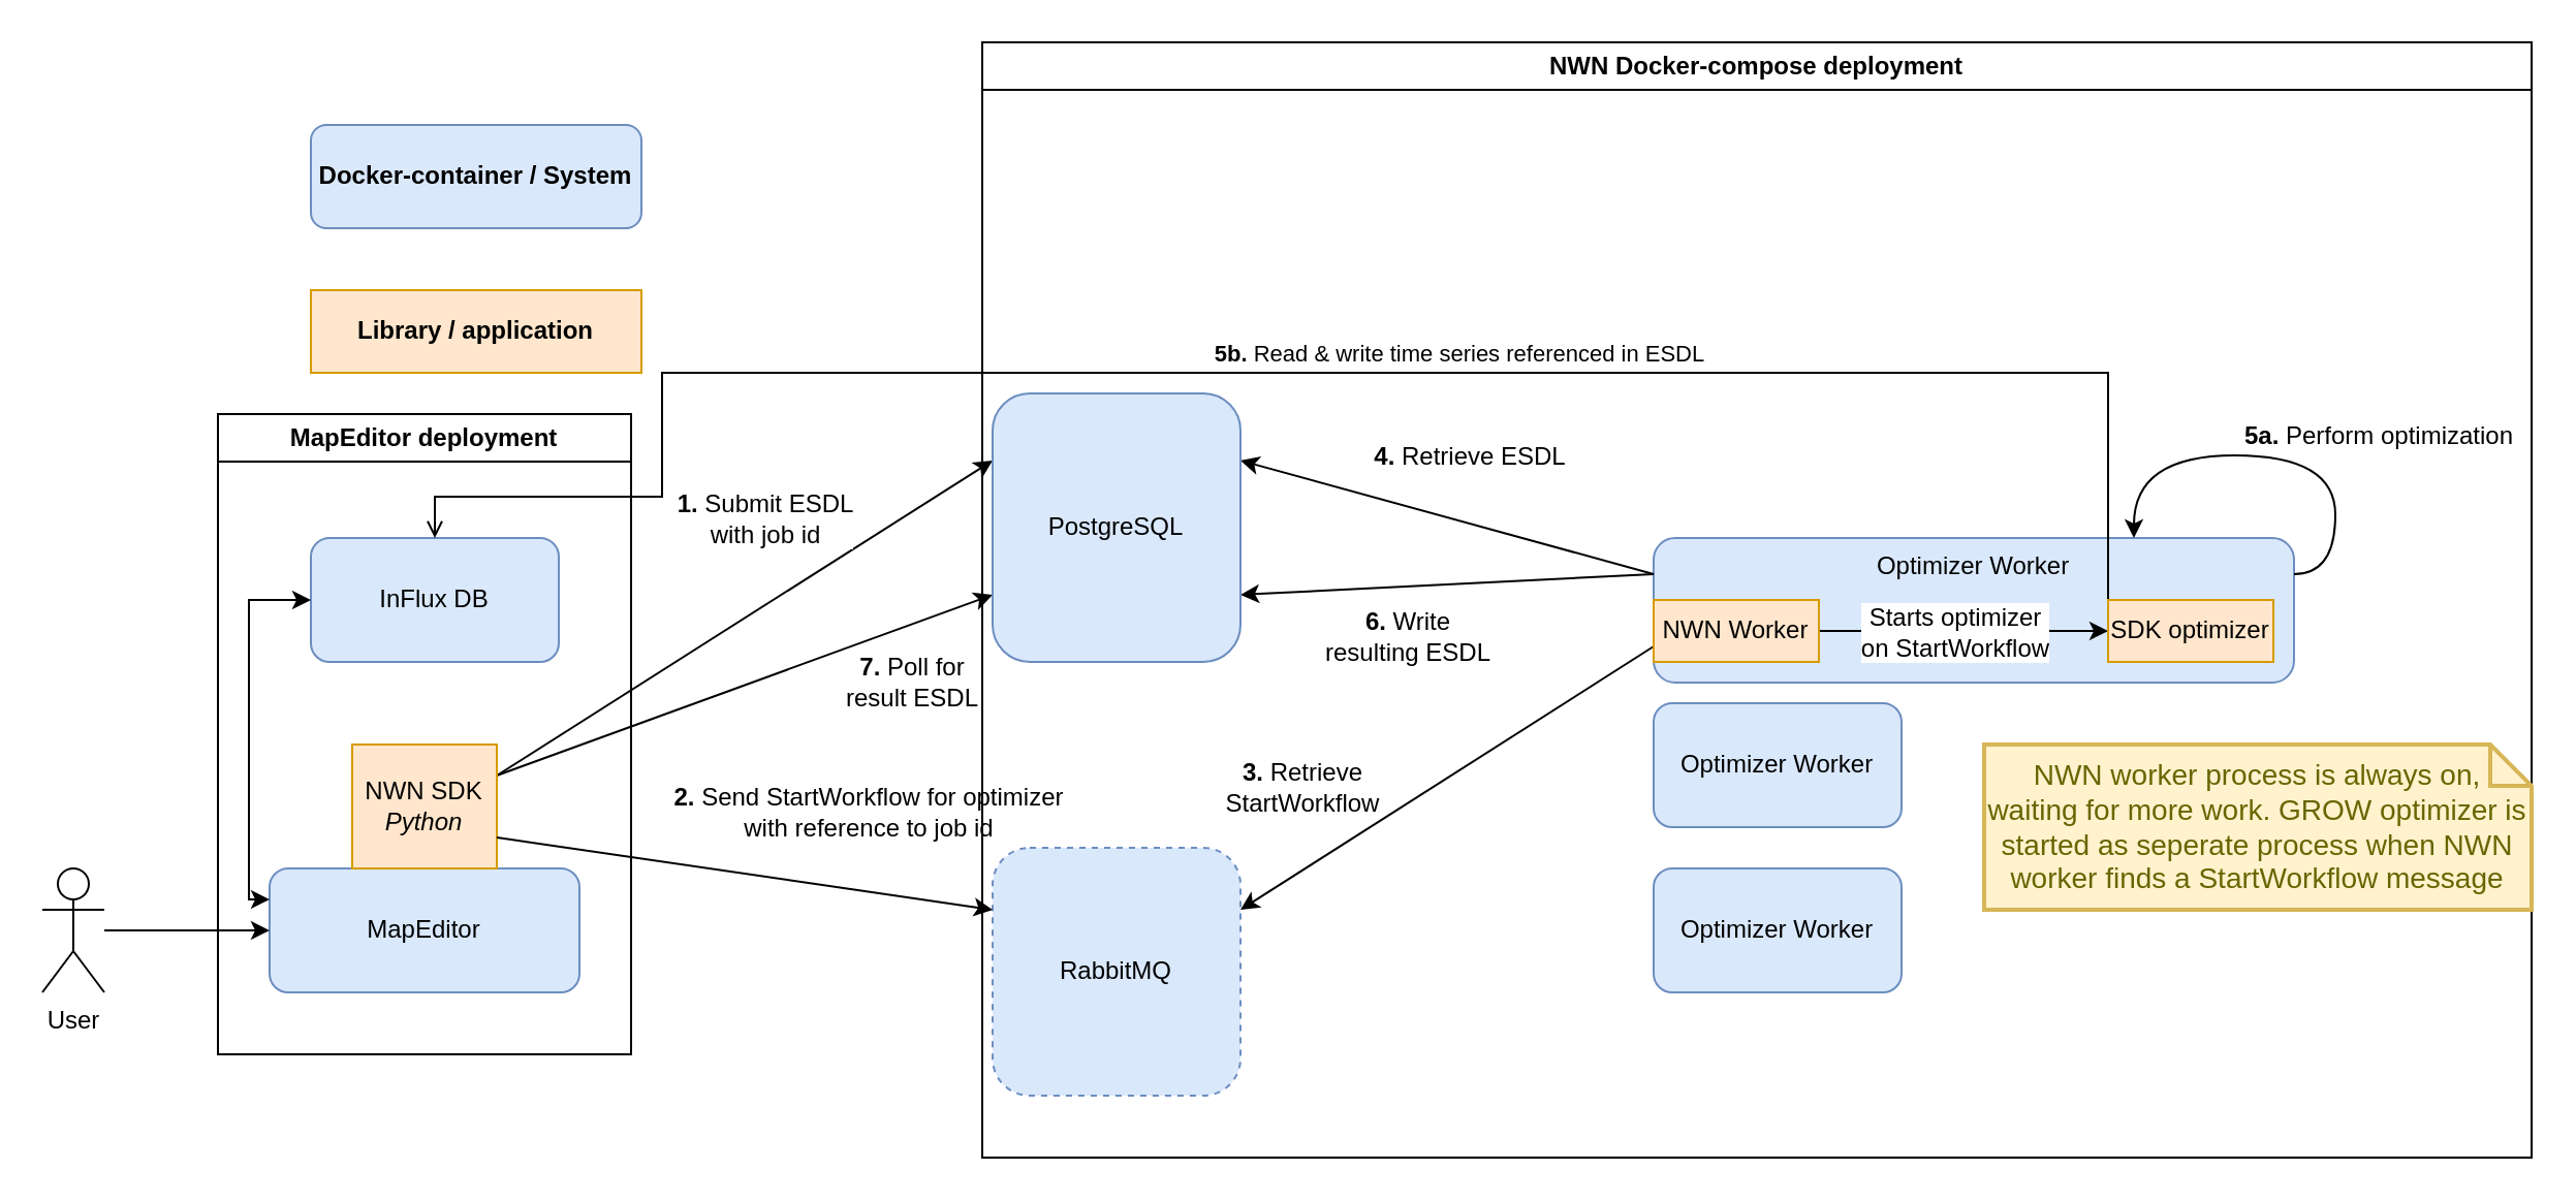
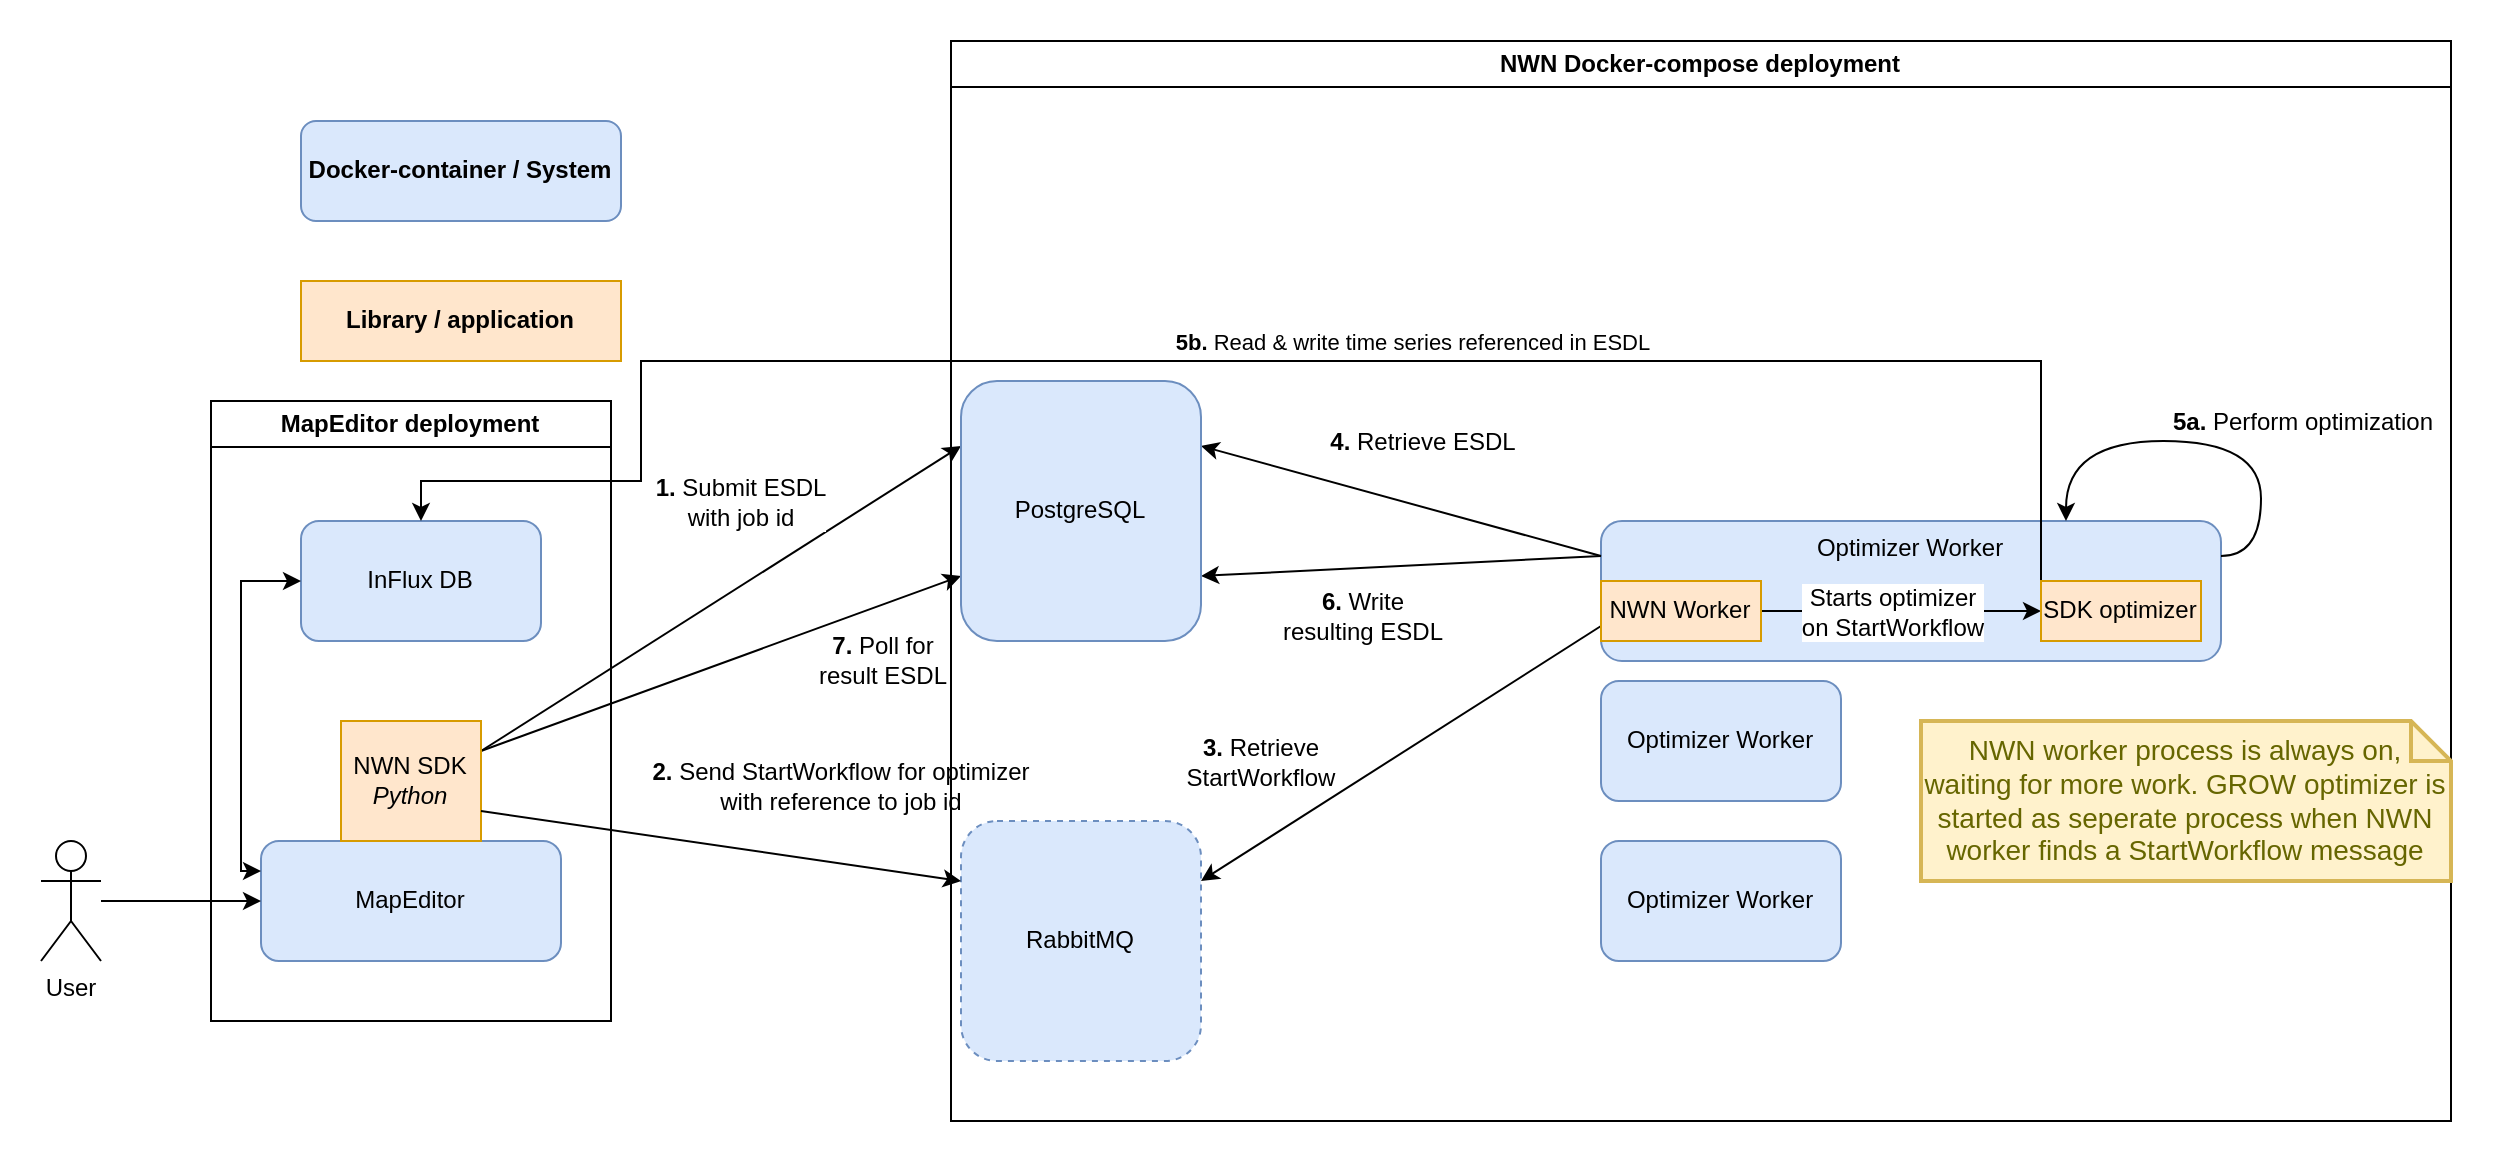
  <mxCell id="0" />
  <mxCell id="1" parent="0" />
  <mxCell id="2" value="Optimizer Worker" style="rounded=1;whiteSpace=wrap;html=1;verticalAlign=top;fillColor=#dae8fc;strokeColor=#6c8ebf;" parent="1" vertex="1"><mxGeometry x="800" y="260" width="310" height="70" as="geometry" /></mxCell>
  <mxCell id="3" value="MapEditor" style="rounded=1;whiteSpace=wrap;html=1;fillColor=#dae8fc;strokeColor=#6c8ebf;" parent="1" vertex="1"><mxGeometry x="130" y="420" width="150" height="60" as="geometry" /></mxCell>
  <mxCell id="4" style="edgeStyle=none;rounded=0;orthogonalLoop=1;jettySize=auto;html=1;exitX=1;exitY=0.25;exitDx=0;exitDy=0;entryX=0;entryY=0.25;entryDx=0;entryDy=0;fontSize=12;" parent="1" source="8" target="28" edge="1"><mxGeometry relative="1" as="geometry" /></mxCell>
  <mxCell id="5" value="&lt;b&gt;1.&lt;/b&gt; Submit ESDL&lt;br&gt;with job id" style="edgeLabel;html=1;align=center;verticalAlign=middle;resizable=0;points=[];fontSize=12;" parent="4" vertex="1" connectable="0"><mxGeometry x="-0.21" y="-2" relative="1" as="geometry"><mxPoint x="34" y="-66" as="offset" /></mxGeometry></mxCell>
  <mxCell id="6" style="edgeStyle=none;rounded=0;orthogonalLoop=1;jettySize=auto;html=1;exitX=1;exitY=0.25;exitDx=0;exitDy=0;entryX=0;entryY=0.75;entryDx=0;entryDy=0;fontSize=12;" parent="1" source="8" target="28" edge="1"><mxGeometry relative="1" as="geometry" /></mxCell>
  <mxCell id="7" value="&lt;b&gt;7.&lt;/b&gt;&amp;nbsp;Poll for&lt;br&gt;result ESDL" style="edgeLabel;html=1;align=center;verticalAlign=middle;resizable=0;points=[];fontSize=12;" parent="6" vertex="1" connectable="0"><mxGeometry x="0.606" y="1" relative="1" as="geometry"><mxPoint x="8" y="26" as="offset" /></mxGeometry></mxCell>
  <mxCell id="8" value="NWN SDK&lt;br&gt;&lt;i&gt;Python&lt;/i&gt;" style="rounded=0;whiteSpace=wrap;html=1;fillColor=#ffe6cc;strokeColor=#d79b00;" parent="1" vertex="1"><mxGeometry x="170" y="360" width="70" height="60" as="geometry" /></mxCell>
  <mxCell id="9" value="MapEditor deployment" style="swimlane;whiteSpace=wrap;html=1;" parent="1" vertex="1"><mxGeometry x="105" y="200" width="200" height="310" as="geometry" /></mxCell>
  <mxCell id="10" value="InFlux DB" style="rounded=1;whiteSpace=wrap;html=1;fillColor=#dae8fc;strokeColor=#6c8ebf;" parent="9" vertex="1"><mxGeometry x="45" y="60" width="120" height="60" as="geometry" /></mxCell>
  <mxCell id="11" value="RabbitMQ" style="rounded=1;whiteSpace=wrap;html=1;fillColor=#dae8fc;strokeColor=#6c8ebf;dashed=1;" parent="1" vertex="1"><mxGeometry x="480" y="410" width="120" height="120" as="geometry" /></mxCell>
  <mxCell id="12" value="" style="endArrow=classic;html=1;rounded=0;exitX=1;exitY=0.75;exitDx=0;exitDy=0;entryX=0;entryY=0.25;entryDx=0;entryDy=0;" parent="1" source="8" target="11" edge="1"><mxGeometry width="50" height="50" relative="1" as="geometry"><mxPoint x="340" y="410" as="sourcePoint" /><mxPoint x="390" y="360" as="targetPoint" /></mxGeometry></mxCell>
  <mxCell id="13" value="&lt;b&gt;2.&lt;/b&gt; Send StartWorkflow for optimizer&lt;br&gt;with reference to job id" style="edgeLabel;html=1;align=center;verticalAlign=middle;resizable=0;points=[];fontSize=12;" parent="12" vertex="1" connectable="0"><mxGeometry x="0.092" relative="1" as="geometry"><mxPoint x="49" y="-32" as="offset" /></mxGeometry></mxCell>
  <mxCell id="14" style="rounded=0;orthogonalLoop=1;jettySize=auto;html=1;exitX=0;exitY=0.75;exitDx=0;exitDy=0;entryX=1;entryY=0.25;entryDx=0;entryDy=0;" parent="1" source="2" target="11" edge="1"><mxGeometry relative="1" as="geometry" /></mxCell>
  <mxCell id="15" value="&lt;b&gt;3.&lt;/b&gt; Retrieve&lt;br&gt;StartWorkflow" style="edgeLabel;html=1;align=center;verticalAlign=middle;resizable=0;points=[];fontSize=12;" parent="14" vertex="1" connectable="0"><mxGeometry x="-0.234" y="1" relative="1" as="geometry"><mxPoint x="-94" y="18" as="offset" /></mxGeometry></mxCell>
  <mxCell id="16" style="edgeStyle=none;rounded=0;orthogonalLoop=1;jettySize=auto;html=1;exitX=0;exitY=0.25;exitDx=0;exitDy=0;entryX=1;entryY=0.25;entryDx=0;entryDy=0;fontSize=12;" parent="1" source="2" target="28" edge="1"><mxGeometry relative="1" as="geometry" /></mxCell>
  <mxCell id="17" value="&lt;b&gt;4.&lt;/b&gt; Retrieve ESDL" style="edgeLabel;html=1;align=center;verticalAlign=middle;resizable=0;points=[];fontSize=12;" parent="16" vertex="1" connectable="0"><mxGeometry x="0.475" y="-2" relative="1" as="geometry"><mxPoint x="57" y="-15" as="offset" /></mxGeometry></mxCell>
  <mxCell id="18" style="edgeStyle=none;rounded=0;orthogonalLoop=1;jettySize=auto;html=1;exitX=0;exitY=0.25;exitDx=0;exitDy=0;entryX=1;entryY=0.75;entryDx=0;entryDy=0;fontSize=12;" parent="1" source="2" target="28" edge="1"><mxGeometry relative="1" as="geometry" /></mxCell>
  <mxCell id="19" value="&lt;b&gt;6.&lt;/b&gt; Write&lt;br&gt;resulting ESDL" style="edgeLabel;html=1;align=center;verticalAlign=middle;resizable=0;points=[];fontSize=12;" parent="18" vertex="1" connectable="0"><mxGeometry x="0.447" relative="1" as="geometry"><mxPoint x="25" y="23" as="offset" /></mxGeometry></mxCell>
- <mxCell id="20" style="edgeStyle=orthogonalEdgeStyle;rounded=0;orthogonalLoop=1;jettySize=auto;html=1;exitX=0;exitY=0;exitDx=0;exitDy=0;entryX=0.5;entryY=0;entryDx=0;entryDy=0;endArrow=open;" parent="1" source="27" target="10" edge="1"><mxGeometry relative="1" as="geometry"><Array as="points"><mxPoint x="1020" y="180" /><mxPoint x="320" y="180" /><mxPoint x="320" y="240" /><mxPoint x="210" y="240" /></Array></mxGeometry></mxCell>
+ <mxCell id="20" style="edgeStyle=orthogonalEdgeStyle;rounded=0;orthogonalLoop=1;jettySize=auto;html=1;exitX=0;exitY=0;exitDx=0;exitDy=0;entryX=0.5;entryY=0;entryDx=0;entryDy=0;" parent="1" source="27" target="10" edge="1"><mxGeometry relative="1" as="geometry"><Array as="points"><mxPoint x="1020" y="180" /><mxPoint x="320" y="180" /><mxPoint x="320" y="240" /><mxPoint x="210" y="240" /></Array></mxGeometry></mxCell>
  <mxCell id="21" value="&lt;b&gt;5b.&lt;/b&gt; Read &amp;amp; write time series referenced in ESDL" style="edgeLabel;html=1;align=center;verticalAlign=middle;resizable=0;points=[];" parent="20" vertex="1" connectable="0"><mxGeometry x="-0.204" relative="1" as="geometry"><mxPoint x="-27" y="-10" as="offset" /></mxGeometry></mxCell>
  <mxCell id="22" value="Optimizer Worker" style="rounded=1;whiteSpace=wrap;html=1;fillColor=#dae8fc;strokeColor=#6c8ebf;" parent="1" vertex="1"><mxGeometry x="800" y="340" width="120" height="60" as="geometry" /></mxCell>
  <mxCell id="23" value="Optimizer Worker" style="rounded=1;whiteSpace=wrap;html=1;fillColor=#dae8fc;strokeColor=#6c8ebf;" parent="1" vertex="1"><mxGeometry x="800" y="420" width="120" height="60" as="geometry" /></mxCell>
  <mxCell id="24" style="edgeStyle=none;rounded=0;orthogonalLoop=1;jettySize=auto;html=1;exitX=1;exitY=0.5;exitDx=0;exitDy=0;entryX=0;entryY=0.5;entryDx=0;entryDy=0;fontSize=12;" parent="1" source="26" target="27" edge="1"><mxGeometry relative="1" as="geometry" /></mxCell>
  <mxCell id="25" value="Starts optimizer&lt;br&gt;on StartWorkflow" style="edgeLabel;html=1;align=center;verticalAlign=middle;resizable=0;points=[];fontSize=12;" parent="24" vertex="1" connectable="0"><mxGeometry x="-0.515" y="1" relative="1" as="geometry"><mxPoint x="31" y="1" as="offset" /></mxGeometry></mxCell>
  <mxCell id="26" value="NWN Worker" style="rounded=0;whiteSpace=wrap;html=1;fontSize=12;fillColor=#ffe6cc;strokeColor=#d79b00;" parent="1" vertex="1"><mxGeometry x="800" y="290" width="80" height="30" as="geometry" /></mxCell>
  <mxCell id="27" value="SDK optimizer" style="rounded=0;whiteSpace=wrap;html=1;fontSize=12;fillColor=#ffe6cc;strokeColor=#d79b00;" parent="1" vertex="1"><mxGeometry x="1020" y="290" width="80" height="30" as="geometry" /></mxCell>
  <mxCell id="28" value="PostgreSQL" style="rounded=1;whiteSpace=wrap;html=1;fontSize=12;fillColor=#dae8fc;strokeColor=#6c8ebf;" parent="1" vertex="1"><mxGeometry x="480" y="190" width="120" height="130" as="geometry" /></mxCell>
  <mxCell id="29" value="NWN Docker-compose deployment" style="swimlane;whiteSpace=wrap;html=1;fontSize=12;" parent="1" vertex="1"><mxGeometry x="475" y="20" width="750" height="540" as="geometry" /></mxCell>
  <mxCell id="30" value="NWN worker process is always on, waiting for more work. GROW optimizer is started as seperate process when NWN worker finds a StartWorkflow message" style="shape=note;strokeWidth=2;fontSize=14;size=20;whiteSpace=wrap;html=1;fillColor=#fff2cc;strokeColor=#d6b656;fontColor=#666600;" parent="29" vertex="1"><mxGeometry x="485" y="340" width="265" height="80" as="geometry" /></mxCell>
  <mxCell id="31" value="&lt;b&gt;Docker-container / System&lt;/b&gt;" style="rounded=1;whiteSpace=wrap;html=1;fontSize=12;fillColor=#dae8fc;strokeColor=#6c8ebf;" parent="1" vertex="1"><mxGeometry x="150" y="60" width="160" height="50" as="geometry" /></mxCell>
  <mxCell id="32" value="Library / application" style="rounded=0;whiteSpace=wrap;html=1;fillColor=#ffe6cc;strokeColor=#d79b00;fontStyle=1" parent="1" vertex="1"><mxGeometry x="150" y="140" width="160" height="40" as="geometry" /></mxCell>
  <mxCell id="33" style="edgeStyle=orthogonalEdgeStyle;rounded=0;orthogonalLoop=1;jettySize=auto;html=1;exitX=1;exitY=0.25;exitDx=0;exitDy=0;entryX=0.75;entryY=0;entryDx=0;entryDy=0;fontSize=12;curved=1;" parent="1" source="2" target="2" edge="1"><mxGeometry relative="1" as="geometry"><Array as="points"><mxPoint x="1130" y="278" /><mxPoint x="1130" y="220" /><mxPoint x="1033" y="220" /></Array></mxGeometry></mxCell>
  <mxCell id="34" value="&lt;b&gt;5a.&lt;/b&gt; Perform optimization" style="edgeLabel;html=1;align=center;verticalAlign=middle;resizable=0;points=[];fontSize=12;" parent="33" vertex="1" connectable="0"><mxGeometry x="-0.04" y="1" relative="1" as="geometry"><mxPoint x="46" y="-11" as="offset" /></mxGeometry></mxCell>
  <mxCell id="35" style="edgeStyle=orthogonalEdgeStyle;rounded=0;orthogonalLoop=1;jettySize=auto;html=1;entryX=0;entryY=0.5;entryDx=0;entryDy=0;" parent="1" source="36" target="3" edge="1"><mxGeometry relative="1" as="geometry" /></mxCell>
  <mxCell id="36" value="User" style="shape=umlActor;verticalLabelPosition=bottom;verticalAlign=top;html=1;outlineConnect=0;" parent="1" vertex="1"><mxGeometry x="20" y="420" width="30" height="60" as="geometry" /></mxCell>
  <mxCell id="37" style="edgeStyle=orthogonalEdgeStyle;rounded=0;orthogonalLoop=1;jettySize=auto;html=1;exitX=0;exitY=0.5;exitDx=0;exitDy=0;entryX=0;entryY=0.25;entryDx=0;entryDy=0;startArrow=classic;startFill=1;" parent="1" source="10" target="3" edge="1"><mxGeometry relative="1" as="geometry"><Array as="points"><mxPoint x="120" y="290" /><mxPoint x="120" y="435" /></Array></mxGeometry></mxCell>
